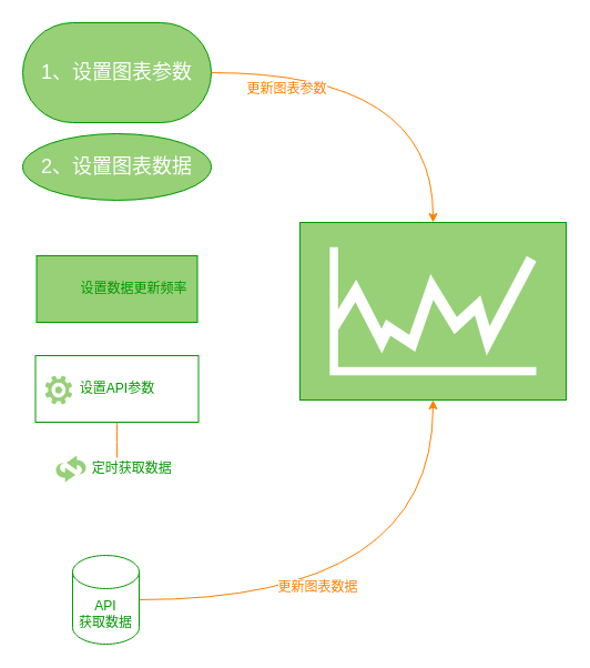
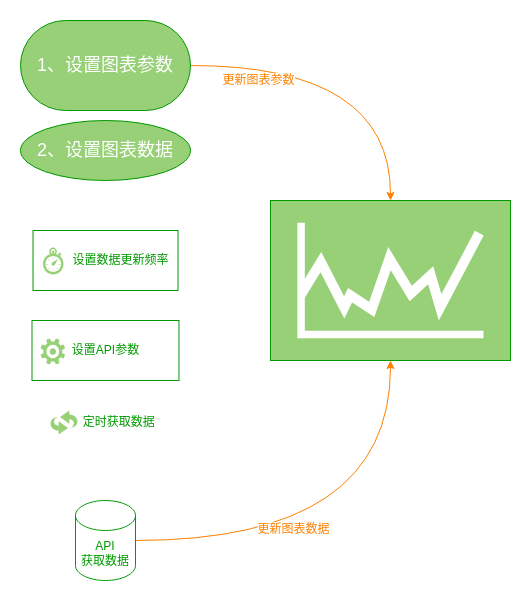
  <mxCell id="0" />
  <mxCell id="1" parent="0" />
  <mxCell id="2" style="edgeStyle=orthogonalEdgeStyle;rounded=0;orthogonalLoop=1;jettySize=auto;html=1;exitX=1;exitY=0.5;exitDx=0;exitDy=0;fontSize=18;fontColor=#FFFFFF;strokeColor=#FF8000;curved=1;" edge="1" parent="1" source="4" target="6"><mxGeometry relative="1" as="geometry" /></mxCell>
  <mxCell id="3" value="更新图表参数" style="edgeLabel;html=1;align=center;verticalAlign=middle;resizable=0;points=[];fontSize=12;fontColor=#FF8000;" vertex="1" connectable="0" parent="2"><mxGeometry x="-0.453" y="-14" relative="1" as="geometry"><mxPoint x="-25" as="offset" /></mxGeometry></mxCell>
  <mxCell id="4" value="1、设置图表参数" style="rounded=1;whiteSpace=wrap;html=1;fillColor=#97D077;arcSize=50;strokeColor=#009900;fontColor=#FFFFFF;fontSize=18;" vertex="1" parent="1"><mxGeometry x="20" y="20" width="170" height="90" as="geometry" /></mxCell>
  <mxCell id="5" value="" style="group" vertex="1" connectable="0" parent="1"><mxGeometry x="270" y="200" width="240" height="160" as="geometry" /></mxCell>
  <mxCell id="6" value="" style="rounded=0;whiteSpace=wrap;html=1;fontSize=18;fontColor=#FFFFFF;strokeColor=#009900;fillColor=#97D077;" vertex="1" parent="5"><mxGeometry width="240" height="160" as="geometry" /></mxCell>
  <mxCell id="7" value="" style="verticalLabelPosition=bottom;sketch=0;html=1;fillColor=#FFFFFF;strokeColor=none;verticalAlign=top;pointerEvents=1;align=center;shape=mxgraph.cisco_safe.business_icons.icon24;fontSize=18;fontColor=#FFFFFF;" vertex="1" parent="5"><mxGeometry x="26.86" y="22.25" width="186.29" height="115.5" as="geometry" /></mxCell>
  <mxCell id="8" value="2、设置图表数据" style="ellipse;whiteSpace=wrap;html=1;fillColor=#97D077;arcSize=50;strokeColor=#009900;fontColor=#FFFFFF;fontSize=18;" vertex="1" parent="1"><mxGeometry x="20" y="120" width="170" height="60" as="geometry" /></mxCell>
  <mxCell id="9" style="edgeStyle=orthogonalEdgeStyle;curved=1;rounded=0;orthogonalLoop=1;jettySize=auto;html=1;exitX=1;exitY=0.5;exitDx=0;exitDy=0;exitPerimeter=0;entryX=0.5;entryY=1;entryDx=0;entryDy=0;fontSize=12;fontColor=#009900;strokeColor=#FF8000;" edge="1" parent="1" source="11" target="6"><mxGeometry relative="1" as="geometry" /></mxCell>
  <mxCell id="10" value="更新图表数据" style="edgeLabel;html=1;align=center;verticalAlign=middle;resizable=0;points=[];fontSize=12;fontColor=#FF8000;" vertex="1" connectable="0" parent="9"><mxGeometry x="-0.406" y="12" relative="1" as="geometry"><mxPoint x="28" as="offset" /></mxGeometry></mxCell>
- <mxCell id="11" value="API&lt;br&gt;获取数据" style="shape=cylinder3;whiteSpace=wrap;html=1;boundedLbl=1;backgroundOutline=1;size=15;fontSize=12;fontColor=#009900;strokeColor=#009900;fillColor=#FFFFFF;" vertex="1" parent="1"><mxGeometry x="65" y="500" width="60" height="80" as="geometry" /></mxCell>
+ <mxCell id="11" value="API&lt;br&gt;获取数据" style="shape=cylinder3;whiteSpace=wrap;html=1;boundedLbl=1;backgroundOutline=1;size=15;fontSize=12;fontColor=#009900;strokeColor=#009900;fillColor=#FFFFFF;" vertex="1" parent="1"><mxGeometry x="75" y="500" width="60" height="80" as="geometry" /></mxCell>
  <mxCell id="12" value="" style="verticalLabelPosition=bottom;sketch=0;html=1;fillColor=#97D077;strokeColor=none;verticalAlign=top;pointerEvents=1;align=center;shape=mxgraph.cisco_safe.business_icons.icon30;fontSize=12;fontColor=#009900;" vertex="1" parent="1"><mxGeometry x="50" y="410" width="27" height="24" as="geometry" /></mxCell>
  <mxCell id="13" value="&amp;nbsp; &amp;nbsp; &amp;nbsp; &amp;nbsp; 定时获取数据" style="text;html=1;strokeColor=none;fillColor=none;align=center;verticalAlign=middle;whiteSpace=wrap;rounded=0;fontSize=12;fontColor=#009900;" vertex="1" parent="1"><mxGeometry x="52.5" y="412" width="105" height="20" as="geometry" /></mxCell>
- <mxCell id="14" value="" style="edgeStyle=orthogonalEdgeStyle;curved=1;rounded=0;orthogonalLoop=1;jettySize=auto;html=1;exitX=0.5;exitY=1;exitDx=0;exitDy=0;entryX=0.5;entryY=0;entryDx=0;entryDy=0;entryPerimeter=0;fontSize=12;fontColor=#009900;strokeColor=#FF8000;endArrow=none;" edge="1" parent="1" source="16" target="13"><mxGeometry relative="1" as="geometry"><mxPoint x="105" y="360" as="sourcePoint" /><mxPoint x="105" y="550" as="targetPoint" /></mxGeometry></mxCell>
  <mxCell id="15" value="" style="group" vertex="1" connectable="0" parent="1"><mxGeometry x="31.5" y="320" width="147" height="60" as="geometry" /></mxCell>
  <mxCell id="16" value="设置API参数" style="rounded=0;whiteSpace=wrap;html=1;fontSize=12;fontColor=#009900;strokeColor=#009900;fillColor=#FFFFFF;" vertex="1" parent="15"><mxGeometry width="147" height="60" as="geometry" /></mxCell>
  <mxCell id="17" value="" style="verticalLabelPosition=bottom;sketch=0;html=1;fillColor=#97D077;strokeColor=none;verticalAlign=top;pointerEvents=1;align=center;shape=mxgraph.cisco_safe.security_icons.icon19;fontSize=12;fontColor=#009900;" vertex="1" parent="15"><mxGeometry x="8.67" y="18" width="24.38" height="26" as="geometry" /></mxCell>
  <mxCell id="18" value="" style="group" vertex="1" connectable="0" parent="1"><mxGeometry x="32.5" y="230" width="145" height="60" as="geometry" /></mxCell>
- <mxCell id="19" value="&amp;nbsp; &amp;nbsp; &amp;nbsp; &amp;nbsp; &amp;nbsp;设置数据更新频率" style="rounded=0;whiteSpace=wrap;html=1;fontSize=12;fontColor=#009900;strokeColor=#009900;fillColor=#97d077;" vertex="1" parent="18"><mxGeometry width="145" height="60" as="geometry" /></mxCell>
+ <mxCell id="19" value="&amp;nbsp; &amp;nbsp; &amp;nbsp; &amp;nbsp; &amp;nbsp;设置数据更新频率" style="rounded=0;whiteSpace=wrap;html=1;fontSize=12;fontColor=#009900;strokeColor=#009900;fillColor=#FFFFFF;" vertex="1" parent="18"><mxGeometry width="145" height="60" as="geometry" /></mxCell>
  <mxCell id="20" value="" style="verticalLabelPosition=bottom;sketch=0;html=1;fillColor=#97D077;strokeColor=none;verticalAlign=top;pointerEvents=1;align=center;shape=mxgraph.cisco_safe.business_icons.icon8;" vertex="1" parent="18"><mxGeometry x="10" y="17" width="20.5" height="27" as="geometry" /></mxCell>
